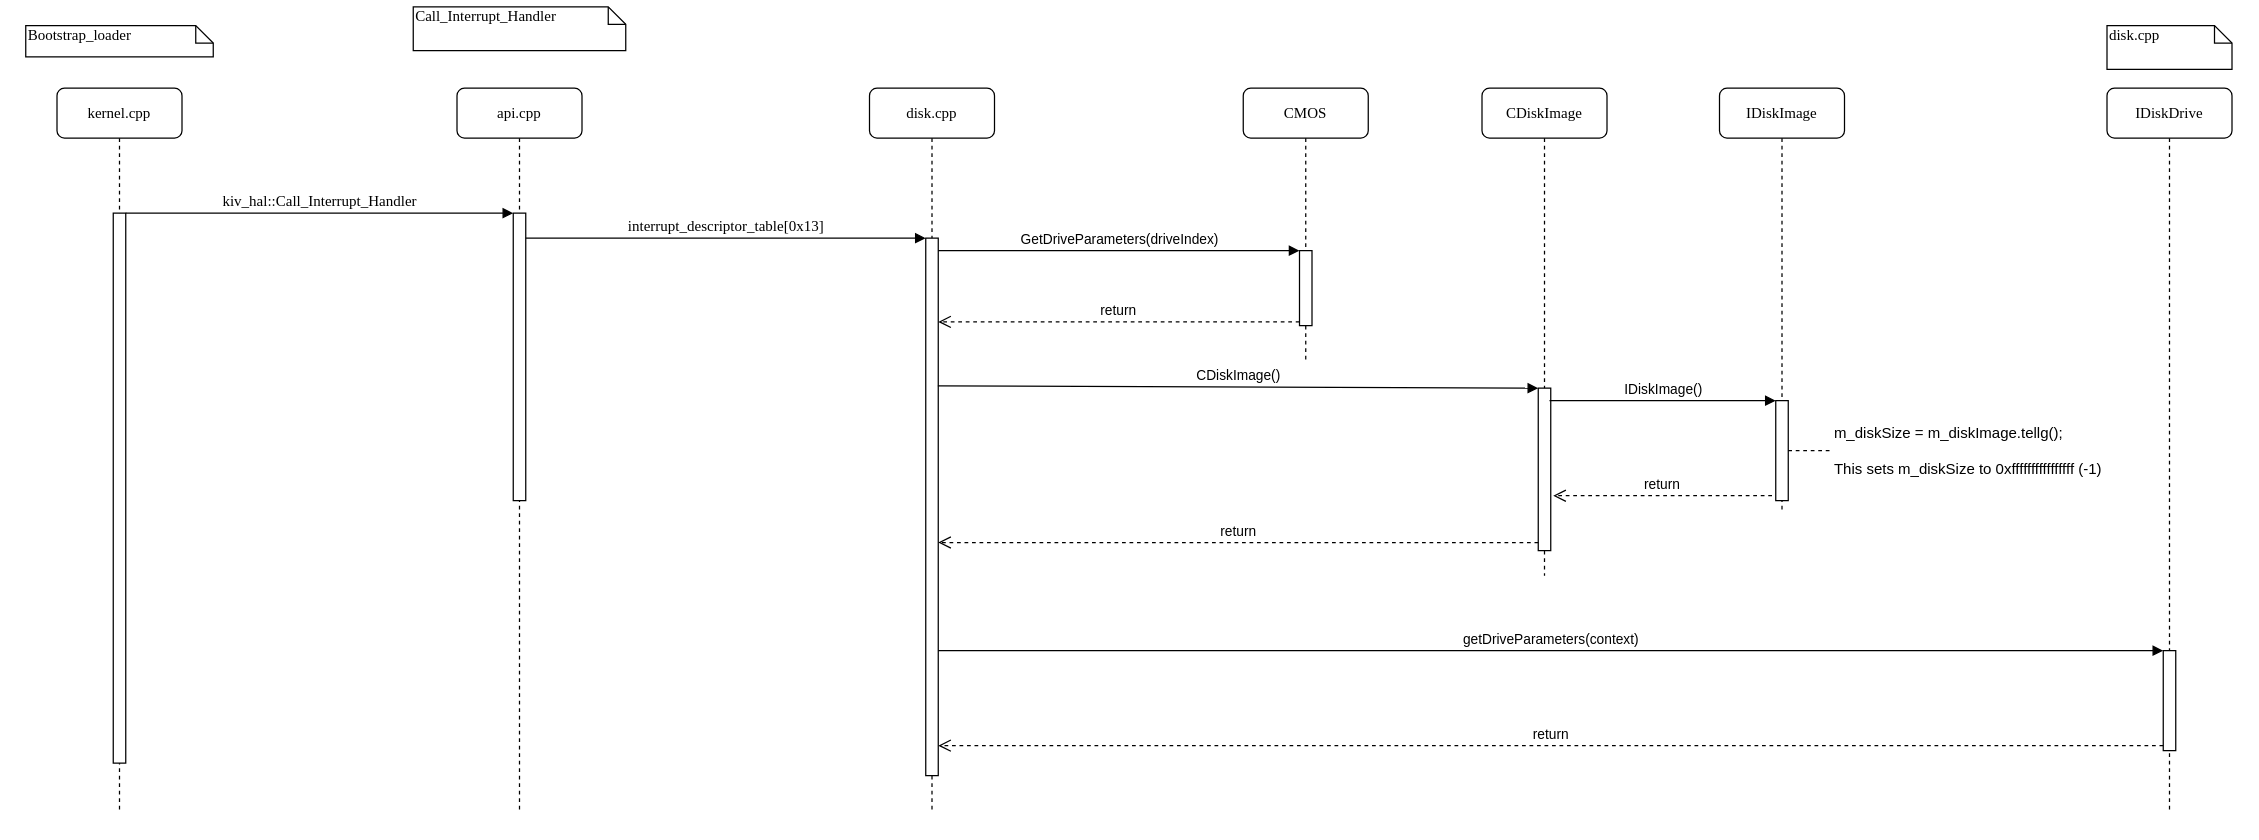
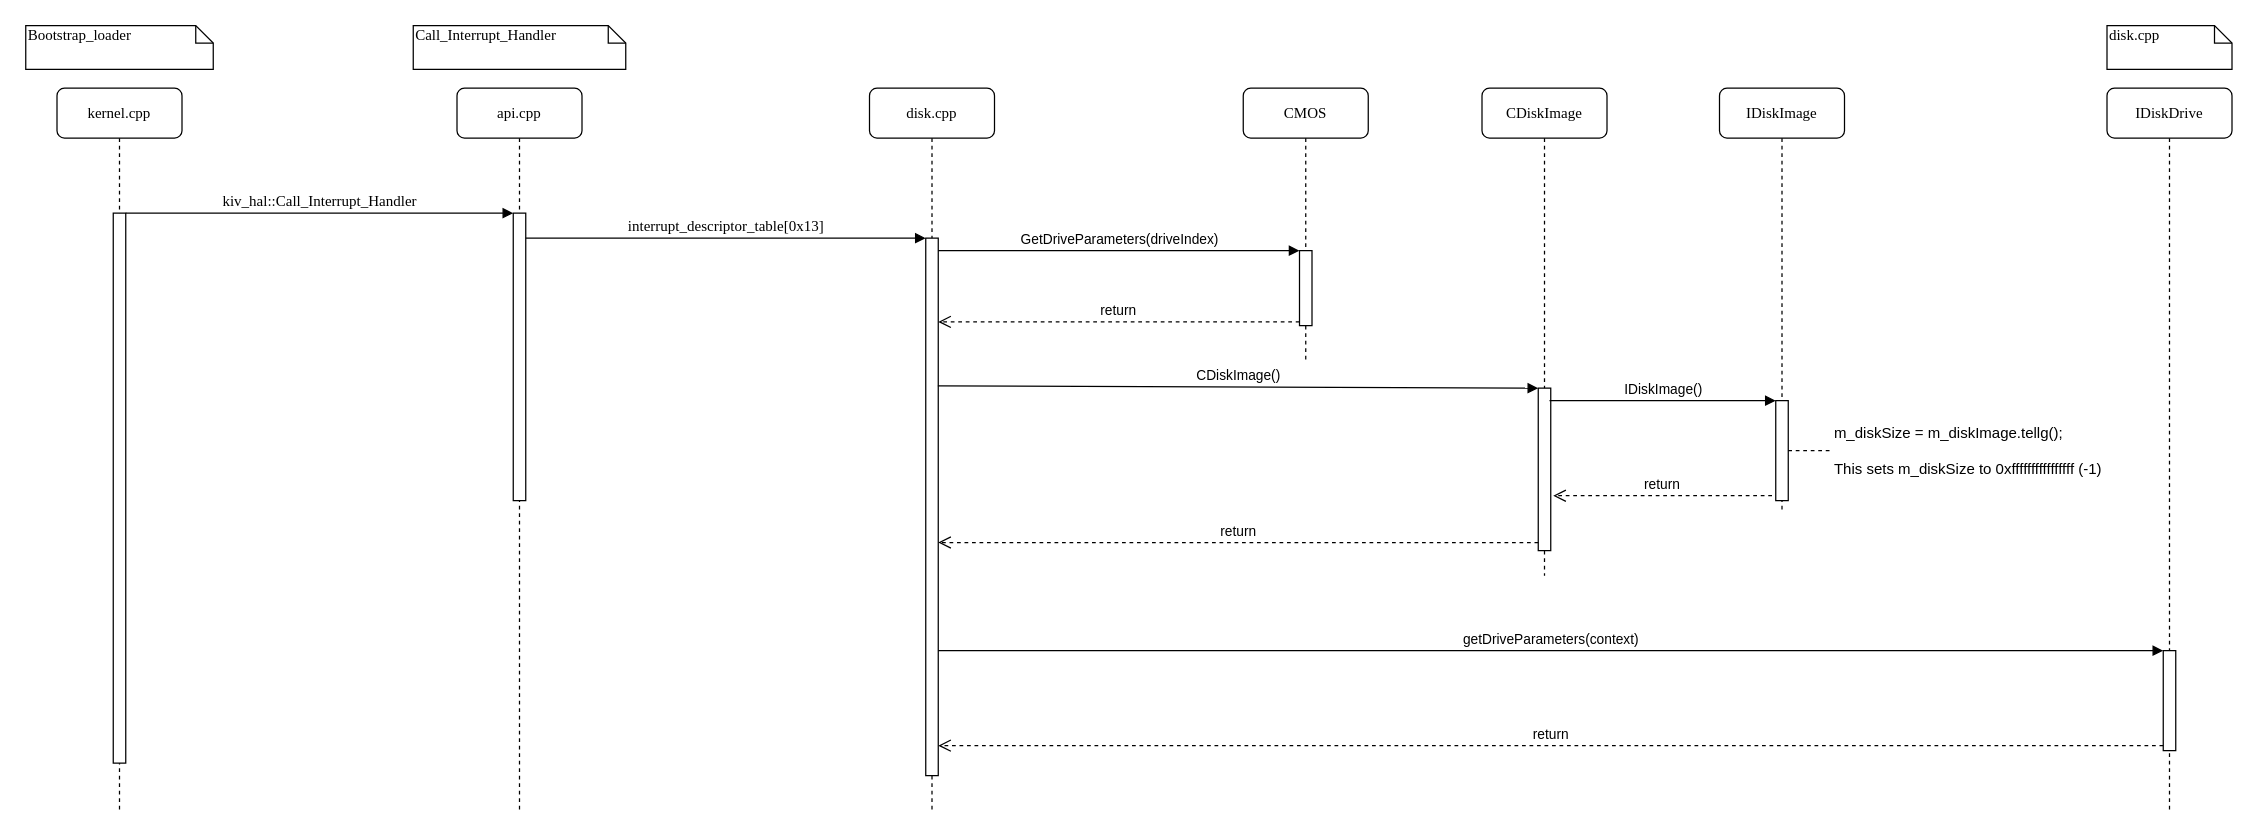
  <mxCell id="0" />
  <mxCell id="1" parent="0" />
  <mxCell id="2" value="api.cpp" style="shape=umlLifeline;perimeter=lifelinePerimeter;whiteSpace=wrap;html=1;container=1;collapsible=0;recursiveResize=0;outlineConnect=0;rounded=1;shadow=0;comic=0;labelBackgroundColor=none;strokeColor=#000000;strokeWidth=1;fillColor=#FFFFFF;fontFamily=Verdana;fontSize=12;fontColor=#000000;align=center;" parent="1" vertex="1"><mxGeometry x="365" y="70" width="100" height="580" as="geometry" /></mxCell>
  <mxCell id="3" value="" style="html=1;points=[];perimeter=orthogonalPerimeter;rounded=0;shadow=0;comic=0;labelBackgroundColor=none;strokeColor=#000000;strokeWidth=1;fillColor=#FFFFFF;fontFamily=Verdana;fontSize=12;fontColor=#000000;align=center;" parent="2" vertex="1"><mxGeometry x="45" y="100" width="10" height="230" as="geometry" /></mxCell>
  <mxCell id="4" value="disk.cpp" style="shape=umlLifeline;perimeter=lifelinePerimeter;whiteSpace=wrap;html=1;container=1;collapsible=0;recursiveResize=0;outlineConnect=0;rounded=1;shadow=0;comic=0;labelBackgroundColor=none;strokeColor=#000000;strokeWidth=1;fillColor=#FFFFFF;fontFamily=Verdana;fontSize=12;fontColor=#000000;align=center;" parent="1" vertex="1"><mxGeometry x="695" y="70" width="100" height="580" as="geometry" /></mxCell>
  <mxCell id="5" value="" style="html=1;points=[];perimeter=orthogonalPerimeter;rounded=0;shadow=0;comic=0;labelBackgroundColor=none;strokeColor=#000000;strokeWidth=1;fillColor=#FFFFFF;fontFamily=Verdana;fontSize=12;fontColor=#000000;align=center;" parent="4" vertex="1"><mxGeometry x="45" y="120" width="10" height="430" as="geometry" /></mxCell>
  <mxCell id="6" value="IDiskDrive" style="shape=umlLifeline;perimeter=lifelinePerimeter;whiteSpace=wrap;html=1;container=1;collapsible=0;recursiveResize=0;outlineConnect=0;rounded=1;shadow=0;comic=0;labelBackgroundColor=none;strokeColor=#000000;strokeWidth=1;fillColor=#FFFFFF;fontFamily=Verdana;fontSize=12;fontColor=#000000;align=center;" parent="1" vertex="1"><mxGeometry x="1685" y="70" width="100" height="580" as="geometry" /></mxCell>
  <mxCell id="7" value="" style="html=1;points=[];perimeter=orthogonalPerimeter;" vertex="1" parent="6"><mxGeometry x="45" y="450" width="10" height="80" as="geometry" /></mxCell>
  <mxCell id="8" value="kernel.cpp" style="shape=umlLifeline;perimeter=lifelinePerimeter;whiteSpace=wrap;html=1;container=1;collapsible=0;recursiveResize=0;outlineConnect=0;rounded=1;shadow=0;comic=0;labelBackgroundColor=none;strokeColor=#000000;strokeWidth=1;fillColor=#FFFFFF;fontFamily=Verdana;fontSize=12;fontColor=#000000;align=center;" parent="1" vertex="1"><mxGeometry x="45" y="70" width="100" height="580" as="geometry" /></mxCell>
  <mxCell id="9" value="" style="html=1;points=[];perimeter=orthogonalPerimeter;rounded=0;shadow=0;comic=0;labelBackgroundColor=none;strokeColor=#000000;strokeWidth=1;fillColor=#FFFFFF;fontFamily=Verdana;fontSize=12;fontColor=#000000;align=center;" parent="8" vertex="1"><mxGeometry x="45" y="100" width="10" height="440" as="geometry" /></mxCell>
  <mxCell id="10" value="kiv_hal::Call_Interrupt_Handler" style="html=1;verticalAlign=bottom;endArrow=block;entryX=0;entryY=0;labelBackgroundColor=none;fontFamily=Verdana;fontSize=12;edgeStyle=elbowEdgeStyle;elbow=vertical;" parent="1" source="9" target="3" edge="1"><mxGeometry relative="1" as="geometry"><mxPoint x="165" y="180" as="sourcePoint" /></mxGeometry></mxCell>
  <mxCell id="11" value="interrupt_descriptor_table[0x13]" style="html=1;verticalAlign=bottom;endArrow=block;entryX=0;entryY=0;labelBackgroundColor=none;fontFamily=Verdana;fontSize=12;edgeStyle=elbowEdgeStyle;elbow=vertical;" parent="1" source="3" target="5" edge="1"><mxGeometry relative="1" as="geometry"><mxPoint x="495" y="190" as="sourcePoint" /></mxGeometry></mxCell>
- <mxCell id="12" value="Bootstrap_loader" style="shape=note;whiteSpace=wrap;html=1;size=14;verticalAlign=top;align=left;spacingTop=-6;rounded=0;shadow=0;comic=0;labelBackgroundColor=none;strokeColor=#000000;strokeWidth=1;fillColor=#FFFFFF;fontFamily=Verdana;fontSize=12;fontColor=#000000;" parent="1" vertex="1"><mxGeometry x="20" y="20" width="150" height="25" as="geometry" /></mxCell>
- <mxCell id="13" value="Call_Interrupt_Handler" style="shape=note;whiteSpace=wrap;html=1;size=14;verticalAlign=top;align=left;spacingTop=-6;rounded=0;shadow=0;comic=0;labelBackgroundColor=none;strokeColor=#000000;strokeWidth=1;fillColor=#FFFFFF;fontFamily=Verdana;fontSize=12;fontColor=#000000;" parent="1" vertex="1"><mxGeometry x="330" y="5" width="170" height="35" as="geometry" /></mxCell>
+ <mxCell id="12" value="Bootstrap_loader" style="shape=note;whiteSpace=wrap;html=1;size=14;verticalAlign=top;align=left;spacingTop=-6;rounded=0;shadow=0;comic=0;labelBackgroundColor=none;strokeColor=#000000;strokeWidth=1;fillColor=#FFFFFF;fontFamily=Verdana;fontSize=12;fontColor=#000000;" parent="1" vertex="1"><mxGeometry x="20" y="20" width="150" height="35" as="geometry" /></mxCell>
+ <mxCell id="13" value="Call_Interrupt_Handler" style="shape=note;whiteSpace=wrap;html=1;size=14;verticalAlign=top;align=left;spacingTop=-6;rounded=0;shadow=0;comic=0;labelBackgroundColor=none;strokeColor=#000000;strokeWidth=1;fillColor=#FFFFFF;fontFamily=Verdana;fontSize=12;fontColor=#000000;" parent="1" vertex="1"><mxGeometry x="330" y="20" width="170" height="35" as="geometry" /></mxCell>
  <mxCell id="14" value="disk.cpp" style="shape=note;whiteSpace=wrap;html=1;size=14;verticalAlign=top;align=left;spacingTop=-6;rounded=0;shadow=0;comic=0;labelBackgroundColor=none;strokeColor=#000000;strokeWidth=1;fillColor=#FFFFFF;fontFamily=Verdana;fontSize=12;fontColor=#000000;" parent="1" vertex="1"><mxGeometry x="1685" y="20" width="100" height="35" as="geometry" /></mxCell>
  <mxCell id="15" value="CMOS" style="shape=umlLifeline;perimeter=lifelinePerimeter;whiteSpace=wrap;html=1;container=1;collapsible=0;recursiveResize=0;outlineConnect=0;rounded=1;shadow=0;comic=0;labelBackgroundColor=none;strokeColor=#000000;strokeWidth=1;fillColor=#FFFFFF;fontFamily=Verdana;fontSize=12;fontColor=#000000;align=center;" vertex="1" parent="1"><mxGeometry x="994" y="70" width="100" height="220" as="geometry" /></mxCell>
  <mxCell id="16" value="" style="html=1;points=[];perimeter=orthogonalPerimeter;" vertex="1" parent="15"><mxGeometry x="45" y="130" width="10" height="60" as="geometry" /></mxCell>
  <mxCell id="17" value="GetDriveParameters(driveIndex)" style="html=1;verticalAlign=bottom;endArrow=block;entryX=0;entryY=0;" edge="1" target="16" parent="1" source="5"><mxGeometry relative="1" as="geometry"><mxPoint x="965" y="190" as="sourcePoint" /></mxGeometry></mxCell>
  <mxCell id="18" value="return" style="html=1;verticalAlign=bottom;endArrow=open;dashed=1;endSize=8;exitX=0;exitY=0.95;" edge="1" source="16" parent="1" target="5"><mxGeometry relative="1" as="geometry"><mxPoint x="955" y="276" as="targetPoint" /></mxGeometry></mxCell>
  <mxCell id="19" value="getDriveParameters(context)" style="html=1;verticalAlign=bottom;endArrow=block;entryX=0;entryY=0;" edge="1" target="7" parent="1"><mxGeometry relative="1" as="geometry"><mxPoint x="750" y="520" as="sourcePoint" /></mxGeometry></mxCell>
  <mxCell id="20" value="return" style="html=1;verticalAlign=bottom;endArrow=open;dashed=1;endSize=8;exitX=0;exitY=0.95;" edge="1" source="7" parent="1"><mxGeometry relative="1" as="geometry"><mxPoint x="750" y="596" as="targetPoint" /></mxGeometry></mxCell>
  <mxCell id="21" value="CDiskImage" style="shape=umlLifeline;perimeter=lifelinePerimeter;whiteSpace=wrap;html=1;container=1;collapsible=0;recursiveResize=0;outlineConnect=0;rounded=1;shadow=0;comic=0;labelBackgroundColor=none;strokeColor=#000000;strokeWidth=1;fillColor=#FFFFFF;fontFamily=Verdana;fontSize=12;fontColor=#000000;align=center;" vertex="1" parent="1"><mxGeometry x="1185" y="70" width="100" height="390" as="geometry" /></mxCell>
  <mxCell id="22" value="" style="html=1;points=[];perimeter=orthogonalPerimeter;" vertex="1" parent="1"><mxGeometry x="1230" y="310" width="10" height="130" as="geometry" /></mxCell>
  <mxCell id="23" value="CDiskImage()" style="html=1;verticalAlign=bottom;endArrow=block;entryX=0;entryY=0;exitX=0.971;exitY=0.275;exitDx=0;exitDy=0;exitPerimeter=0;" edge="1" target="22" parent="1" source="5"><mxGeometry relative="1" as="geometry"><mxPoint x="1145" y="310" as="sourcePoint" /></mxGeometry></mxCell>
  <mxCell id="24" value="return" style="html=1;verticalAlign=bottom;endArrow=open;dashed=1;endSize=8;exitX=0;exitY=0.95;" edge="1" source="22" parent="1" target="5"><mxGeometry relative="1" as="geometry"><mxPoint x="1145" y="386" as="targetPoint" /></mxGeometry></mxCell>
  <mxCell id="25" value="IDiskImage" style="shape=umlLifeline;perimeter=lifelinePerimeter;whiteSpace=wrap;html=1;container=1;collapsible=0;recursiveResize=0;outlineConnect=0;rounded=1;shadow=0;comic=0;labelBackgroundColor=none;strokeColor=#000000;strokeWidth=1;fillColor=#FFFFFF;fontFamily=Verdana;fontSize=12;fontColor=#000000;align=center;" vertex="1" parent="1"><mxGeometry x="1375" y="70" width="100" height="340" as="geometry" /></mxCell>
  <mxCell id="26" value="" style="html=1;points=[];perimeter=orthogonalPerimeter;" vertex="1" parent="25"><mxGeometry x="45" y="250" width="10" height="80" as="geometry" /></mxCell>
  <mxCell id="27" value="IDiskImage()" style="html=1;verticalAlign=bottom;endArrow=block;entryX=0;entryY=0;" edge="1" target="26" parent="1"><mxGeometry relative="1" as="geometry"><mxPoint x="1239" y="320" as="sourcePoint" /></mxGeometry></mxCell>
  <mxCell id="28" value="return" style="html=1;verticalAlign=bottom;endArrow=open;dashed=1;endSize=8;exitX=0;exitY=0.95;entryX=1.5;entryY=0.662;entryDx=0;entryDy=0;entryPerimeter=0;" edge="1" parent="1"><mxGeometry relative="1" as="geometry"><mxPoint x="1242" y="396.06" as="targetPoint" /><mxPoint x="1417" y="396" as="sourcePoint" /></mxGeometry></mxCell>
  <mxCell id="29" value="m_diskSize = m_diskImage.tellg();&lt;br&gt;&lt;br&gt;&lt;div align=&quot;left&quot;&gt;This sets m_diskSize to 0xffffffffffffffff (-1)&lt;br&gt;&lt;/div&gt;" style="text;html=1;strokeColor=none;fillColor=none;align=left;verticalAlign=middle;whiteSpace=wrap;rounded=0;" vertex="1" parent="1"><mxGeometry x="1465" y="325" width="250" height="70" as="geometry" /></mxCell>
  <mxCell id="30" value="" style="endArrow=none;dashed=1;html=1;entryX=0;entryY=0.5;entryDx=0;entryDy=0;" edge="1" parent="1" source="26" target="29"><mxGeometry width="50" height="50" relative="1" as="geometry"><mxPoint x="1475" y="470" as="sourcePoint" /><mxPoint x="1525" y="420" as="targetPoint" /></mxGeometry></mxCell>
